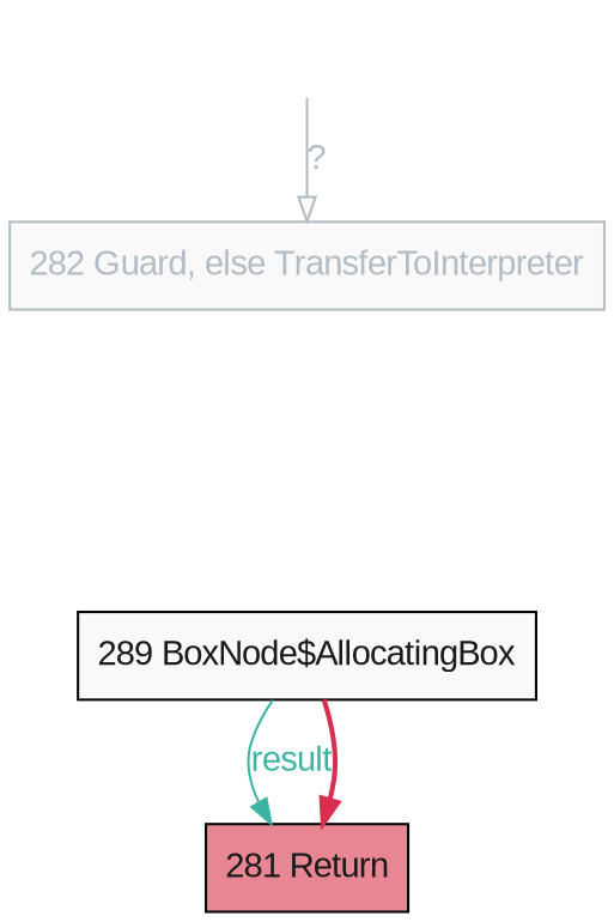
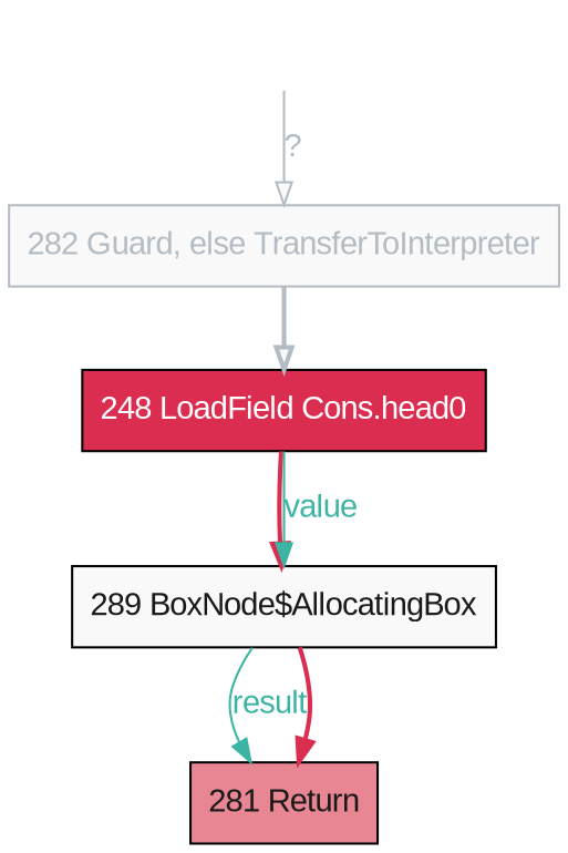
  digraph {
    bgcolor=white
    node [style=filled color=black fillcolor="#f9f9f9" fontcolor="#1a1919" fontname=Arial shape=rectangle]
    edge [color="#b3bbc3" fontcolor="#b3bbc3" fontname=arial]
    node193 [style=invis color="" fillcolor="" fontcolor="" fontname="" shape=""]
    n2 [color="#b3bbc3" fontcolor="#b3bbc3" label="282 Guard, else TransferToInterpreter"]
+   n3 [fillcolor="#da2d4f" fontcolor="#ffffff" label="248 LoadField Cons.head0"]
    n4 [label="289 BoxNode$AllocatingBox"]
    n5 [fillcolor="#e98693" label="281 Return"]
    node193 -> n2 [fillcolor="#f9f9f9" label="?"]
+   n2 -> n3 [fillcolor="#f9f9f9" penwidth=2]
+   n3 -> n4 [color="#da2d4f" fontcolor="#da2d4f" penwidth=2]
+   n3 -> n4 [color="#3cb4a4" fontcolor="#3cb4a4" label=value]
    n4 -> n5 [color="#3cb4a4" fontcolor="#3cb4a4" label=result]
    n4 -> n5 [color="#da2d4f" fontcolor="#da2d4f" penwidth=2]
  }
